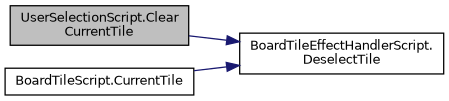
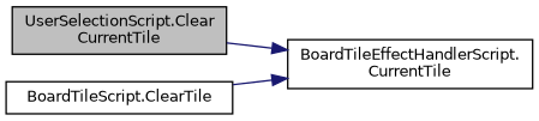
  digraph {
    rankdir=LR
    node [color=black fillcolor=white fontname=Helvetica fontsize=10 shape=record style=filled]
    edge [color=midnightblue fontname=Helvetica fontsize=10 labelfontname=Helvetica labelfontsize=10 style=solid]
    n1 [fillcolor=grey75 fontcolor=black height=0.2 label="UserSelectionScript.Clear\lCurrentTile" width=0.4]
-   n2 [height=0.2 label="BoardTileEffectHandlerScript.\lDeselectTile" width=0.4]
-   n3 [height=0.2 label="BoardTileScript.CurrentTile" width=0.4]
+   n2 [height=0.2 label="BoardTileEffectHandlerScript.\lCurrentTile" width=0.4]
+   n3 [height=0.2 label="BoardTileScript.ClearTile" width=0.4]
    n1 -> n2
    n3 -> n2
  }
